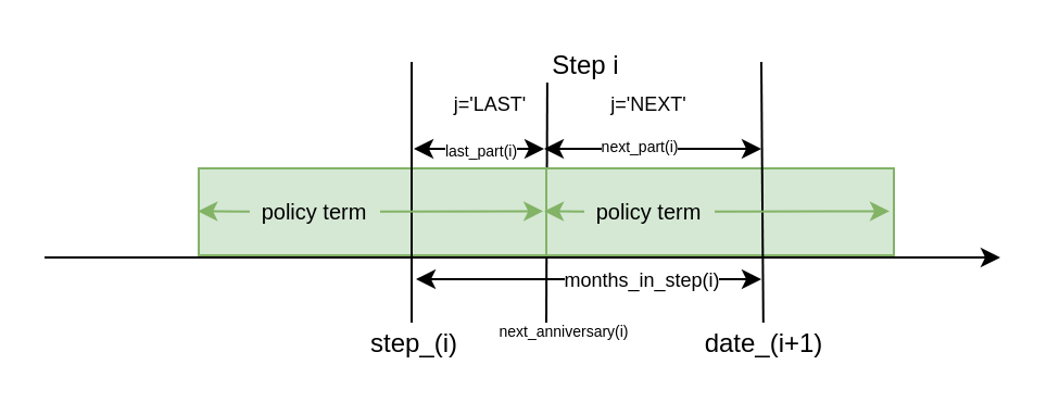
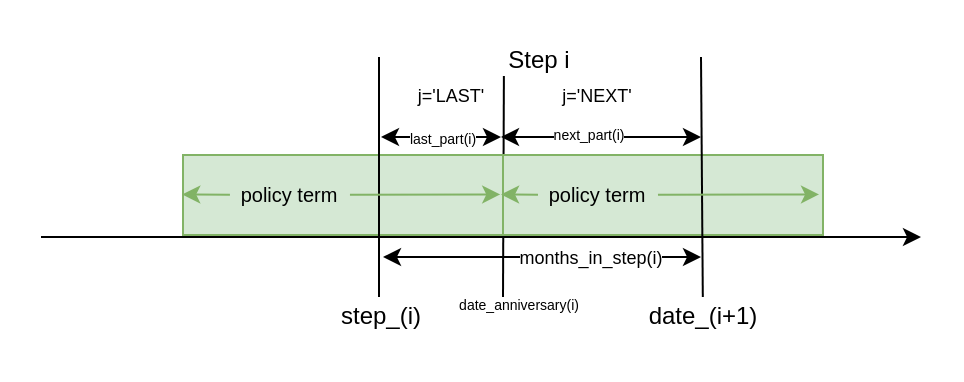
  <mxCell id="0" />
  <mxCell id="1" parent="0" />
  <mxCell id="2" value="" style="endArrow=none;html=1;rounded=0;entryX=1.029;entryY=-0.028;entryDx=0;entryDy=0;entryPerimeter=0;" edge="1" parent="1" target="17"><mxGeometry width="50" height="50" relative="1" as="geometry"><mxPoint x="251" y="148" as="sourcePoint" /><mxPoint x="251" y="28" as="targetPoint" /></mxGeometry></mxCell>
  <mxCell id="3" value="" style="rounded=0;whiteSpace=wrap;html=1;labelBackgroundColor=none;fillColor=#d5e8d4;strokeColor=#82b366;" vertex="1" parent="1"><mxGeometry x="91" y="77" width="160" height="40" as="geometry" /></mxCell>
  <mxCell id="4" value="" style="endArrow=classic;html=1;" edge="1" parent="1"><mxGeometry x="45" y="-77" width="50" height="50" as="geometry"><mxPoint x="20" y="118" as="sourcePoint" /><mxPoint x="460" y="118" as="targetPoint" /></mxGeometry></mxCell>
  <mxCell id="5" value="" style="rounded=0;whiteSpace=wrap;html=1;labelBackgroundColor=none;fillColor=#d5e8d4;strokeColor=#82b366;" vertex="1" parent="1"><mxGeometry x="251" y="77" width="160" height="40" as="geometry" /></mxCell>
  <mxCell id="6" value="" style="endArrow=none;html=1;rounded=0;" edge="1" parent="1"><mxGeometry width="50" height="50" relative="1" as="geometry"><mxPoint x="189" y="148" as="sourcePoint" /><mxPoint x="189" y="28" as="targetPoint" /></mxGeometry></mxCell>
  <mxCell id="7" value="step_(i)" style="text;html=1;resizable=0;autosize=1;align=center;verticalAlign=middle;points=[];fillColor=none;strokeColor=none;rounded=0;fontSize=12;" vertex="1" parent="1"><mxGeometry x="160.122" y="148.001" width="60" height="20" as="geometry" /></mxCell>
  <mxCell id="8" value="" style="endArrow=none;html=1;rounded=0;" edge="1" parent="1"><mxGeometry width="50" height="50" relative="1" as="geometry"><mxPoint x="350.91" y="148" as="sourcePoint" /><mxPoint x="350" y="28" as="targetPoint" /></mxGeometry></mxCell>
  <mxCell id="9" value="date_(i+1)" style="text;html=1;resizable=0;autosize=1;align=center;verticalAlign=middle;points=[];fillColor=none;strokeColor=none;rounded=0;fontSize=12;" vertex="1" parent="1"><mxGeometry x="316.082" y="148.001" width="70" height="20" as="geometry" /></mxCell>
  <mxCell id="10" value="" style="endArrow=classic;startArrow=classic;html=1;rounded=0;" edge="1" parent="1"><mxGeometry width="50" height="50" relative="1" as="geometry"><mxPoint x="190" y="68" as="sourcePoint" /><mxPoint x="250" y="68" as="targetPoint" /></mxGeometry></mxCell>
  <mxCell id="11" value="last_part(i)" style="edgeLabel;html=1;align=center;verticalAlign=middle;resizable=0;points=[];fontSize=7;" vertex="1" connectable="0" parent="10"><mxGeometry x="-0.218" y="-1" relative="1" as="geometry"><mxPoint x="7" as="offset" /></mxGeometry></mxCell>
  <mxCell id="12" value="" style="endArrow=classic;startArrow=classic;html=1;rounded=0;" edge="1" parent="1"><mxGeometry width="50" height="50" relative="1" as="geometry"><mxPoint x="191" y="128" as="sourcePoint" /><mxPoint x="350" y="128" as="targetPoint" /></mxGeometry></mxCell>
  <mxCell id="13" value="months_in_step(i)" style="edgeLabel;html=1;align=center;verticalAlign=middle;resizable=0;points=[];fontSize=9;" vertex="1" connectable="0" parent="12"><mxGeometry x="-0.574" relative="1" as="geometry"><mxPoint x="69" as="offset" /></mxGeometry></mxCell>
  <mxCell id="14" value="" style="endArrow=classic;startArrow=classic;html=1;rounded=0;" edge="1" parent="1"><mxGeometry width="50" height="50" relative="1" as="geometry"><mxPoint x="250" y="68" as="sourcePoint" /><mxPoint x="350" y="68" as="targetPoint" /></mxGeometry></mxCell>
  <mxCell id="15" value="next_part(i)" style="edgeLabel;html=1;align=center;verticalAlign=middle;resizable=0;points=[];fontSize=7;" vertex="1" connectable="0" parent="14"><mxGeometry x="-0.144" y="1" relative="1" as="geometry"><mxPoint as="offset" /></mxGeometry></mxCell>
  <mxCell id="16" value="j='NEXT'" style="text;html=1;resizable=0;autosize=1;align=center;verticalAlign=middle;points=[];fillColor=none;strokeColor=none;rounded=0;fontSize=9;" vertex="1" parent="1"><mxGeometry x="273.492" y="38.001" width="50" height="20" as="geometry" /></mxCell>
  <mxCell id="17" value="j='LAST'" style="text;html=1;resizable=0;autosize=1;align=center;verticalAlign=middle;points=[];fillColor=none;strokeColor=none;rounded=0;fontSize=9;" vertex="1" parent="1"><mxGeometry x="200.002" y="38.001" width="50" height="20" as="geometry" /></mxCell>
- <mxCell id="18" value="next_anniversary(i)" style="text;html=1;resizable=0;autosize=1;align=center;verticalAlign=middle;points=[];fillColor=none;strokeColor=none;rounded=0;fontSize=7;" vertex="1" parent="1"><mxGeometry x="224.002" y="148.001" width="70" height="10" as="geometry" /></mxCell>
+ <mxCell id="18" value="date_anniversary(i)" style="text;html=1;resizable=0;autosize=1;align=center;verticalAlign=middle;points=[];fillColor=none;strokeColor=none;rounded=0;fontSize=7;" vertex="1" parent="1"><mxGeometry x="224.002" y="148.001" width="70" height="10" as="geometry" /></mxCell>
  <mxCell id="19" value="" style="endArrow=classic;startArrow=none;html=1;rounded=0;fillColor=#d5e8d4;strokeColor=#82b366;" edge="1" parent="1" source="23"><mxGeometry width="50" height="50" relative="1" as="geometry"><mxPoint x="90.62" y="96.71" as="sourcePoint" /><mxPoint x="249.62" y="96.71" as="targetPoint" /></mxGeometry></mxCell>
  <mxCell id="20" value="" style="endArrow=classic;startArrow=none;html=1;rounded=0;fillColor=#d5e8d4;strokeColor=#82b366;" edge="1" parent="1" source="21"><mxGeometry width="50" height="50" relative="1" as="geometry"><mxPoint x="250.02" y="96.71" as="sourcePoint" /><mxPoint x="409.02" y="96.71" as="targetPoint" /></mxGeometry></mxCell>
  <mxCell id="21" value="policy term" style="text;html=1;resizable=0;autosize=1;align=center;verticalAlign=middle;points=[];fillColor=none;strokeColor=none;rounded=0;fontSize=10;" vertex="1" parent="1"><mxGeometry x="268.492" y="87.001" width="60" height="20" as="geometry" /></mxCell>
  <mxCell id="22" value="" style="endArrow=none;startArrow=classic;html=1;rounded=0;fillColor=#d5e8d4;strokeColor=#82b366;" edge="1" parent="1" target="21"><mxGeometry width="50" height="50" relative="1" as="geometry"><mxPoint x="250.02" y="96.71" as="sourcePoint" /><mxPoint x="409.02" y="96.71" as="targetPoint" /></mxGeometry></mxCell>
  <mxCell id="23" value="policy term" style="text;html=1;resizable=0;autosize=1;align=center;verticalAlign=middle;points=[];fillColor=none;strokeColor=none;rounded=0;fontSize=10;" vertex="1" parent="1"><mxGeometry x="114.482" y="87.001" width="60" height="20" as="geometry" /></mxCell>
  <mxCell id="24" value="" style="endArrow=none;startArrow=classic;html=1;rounded=0;fillColor=#d5e8d4;strokeColor=#82b366;" edge="1" parent="1" target="23"><mxGeometry width="50" height="50" relative="1" as="geometry"><mxPoint x="90.62" y="96.71" as="sourcePoint" /><mxPoint x="249.62" y="96.71" as="targetPoint" /></mxGeometry></mxCell>
  <mxCell id="25" value="Step i" style="text;html=1;resizable=0;autosize=1;align=center;verticalAlign=middle;points=[];fillColor=none;strokeColor=none;rounded=0;fontSize=12;" vertex="1" parent="1"><mxGeometry x="244.002" y="20.001" width="50" height="20" as="geometry" /></mxCell>
